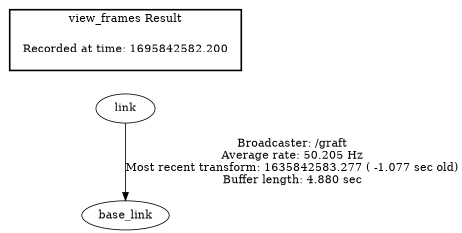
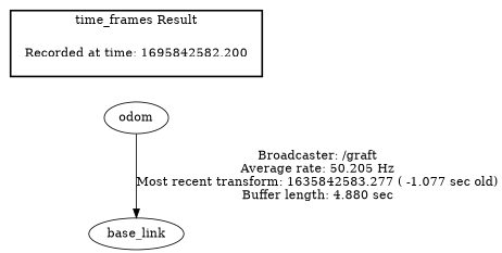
  digraph {
    n1 [label="Recorded at time: 1695842582.200" shape=plaintext]
-   odom [label=link]
+   odom
    base_link
    subgraph cluster_1 {
      color=black
-     label="view_frames Result"
+     label="time_frames Result"
      style=bold
      n1
    }
    n1 -> odom [style=invis]
    odom -> base_link [label="Broadcaster: /graft\nAverage rate: 50.205 Hz\nMost recent transform: 1635842583.277 ( -1.077 sec old)\nBuffer length: 4.880 sec\n"]
  }
